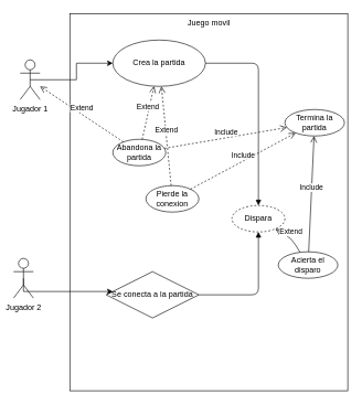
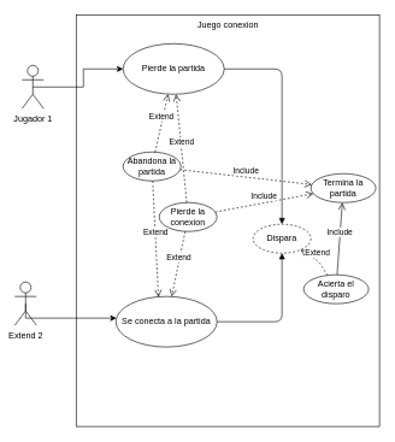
  <mxCell id="0" />
  <mxCell id="1" parent="0" />
- <mxCell id="2" value="Juego movil" style="html=1;verticalAlign=top;labelBackgroundColor=none;fillColor=none;" parent="1" vertex="1"><mxGeometry x="105" width="420" height="570" as="geometry" y="20" /></mxCell>
+ <mxCell id="2" value="Juego conexion" style="html=1;verticalAlign=top;labelBackgroundColor=none;fillColor=none;" parent="1" vertex="1"><mxGeometry x="105" width="420" height="570" as="geometry" y="20" /></mxCell>
  <mxCell id="3" style="edgeStyle=orthogonalEdgeStyle;rounded=0;orthogonalLoop=1;jettySize=auto;html=1;exitX=0.5;exitY=0.5;exitDx=0;exitDy=0;exitPerimeter=0;fontColor=none;" parent="1" source="4" target="7" edge="1"><mxGeometry relative="1" as="geometry" /></mxCell>
  <mxCell id="4" value="Jugador 1" style="shape=umlActor;verticalLabelPosition=bottom;verticalAlign=top;html=1;labelBackgroundColor=none;fillColor=none;fontColor=none;" parent="1" vertex="1"><mxGeometry x="30" y="90" width="30" height="60" as="geometry" /></mxCell>
  <mxCell id="5" style="edgeStyle=orthogonalEdgeStyle;rounded=0;orthogonalLoop=1;jettySize=auto;html=1;exitX=0.5;exitY=0.5;exitDx=0;exitDy=0;exitPerimeter=0;fontColor=none;" parent="1" source="6" target="8" edge="1"><mxGeometry relative="1" as="geometry"><Array as="points"><mxPoint x="35" y="440" /></Array></mxGeometry></mxCell>
- <mxCell id="6" value="Jugador 2" style="shape=umlActor;verticalLabelPosition=bottom;verticalAlign=top;html=1;labelBackgroundColor=none;fillColor=none;fontColor=none;" parent="1" vertex="1"><mxGeometry x="20" y="390" width="30" height="60" as="geometry" /></mxCell>
- <mxCell id="7" value="Crea la partida" style="ellipse;whiteSpace=wrap;html=1;labelBackgroundColor=none;fillColor=none;fontColor=none;" parent="1" vertex="1"><mxGeometry x="170" y="60" width="140" height="70" as="geometry" /></mxCell>
- <mxCell id="8" value="Se conecta a la partida" style="rhombus;whiteSpace=wrap;html=1;labelBackgroundColor=none;fillColor=none;fontColor=none;" parent="1" vertex="1"><mxGeometry x="160" y="410" width="140" height="70" as="geometry" /></mxCell>
- <mxCell id="9" value="Termina la partida" style="ellipse;whiteSpace=wrap;html=1;labelBackgroundColor=none;fillColor=none;fontColor=none;" parent="1" vertex="1"><mxGeometry x="430" y="165" width="90" height="40" as="geometry" /></mxCell>
+ <mxCell id="6" value="Extend 2" style="shape=umlActor;verticalLabelPosition=bottom;verticalAlign=top;html=1;labelBackgroundColor=none;fillColor=none;fontColor=none;" parent="1" vertex="1"><mxGeometry x="20" y="390" width="30" height="60" as="geometry" /></mxCell>
+ <mxCell id="7" value="Pierde la partida" style="ellipse;whiteSpace=wrap;html=1;labelBackgroundColor=none;fillColor=none;fontColor=none;" parent="1" vertex="1"><mxGeometry x="170" y="60" width="140" height="70" as="geometry" /></mxCell>
+ <mxCell id="8" value="Se conecta a la partida" style="ellipse;whiteSpace=wrap;html=1;labelBackgroundColor=none;fillColor=none;fontColor=none;" parent="1" vertex="1"><mxGeometry x="160" y="410" width="140" height="70" as="geometry" /></mxCell>
+ <mxCell id="9" value="Termina la partida" style="ellipse;whiteSpace=wrap;html=1;labelBackgroundColor=none;fillColor=none;fontColor=none;" parent="1" vertex="1"><mxGeometry x="430" y="240" width="90" height="40" as="geometry" /></mxCell>
  <mxCell id="10" value="Abandona la partida" style="ellipse;whiteSpace=wrap;html=1;labelBackgroundColor=none;fillColor=none;fontColor=none;" parent="1" vertex="1"><mxGeometry x="170" y="210" width="80" height="40" as="geometry" /></mxCell>
  <mxCell id="11" value="Acierta el disparo" style="ellipse;whiteSpace=wrap;html=1;labelBackgroundColor=none;fillColor=none;fontColor=none;" parent="1" vertex="1"><mxGeometry x="420" y="380" width="90" height="40" as="geometry" /></mxCell>
- <mxCell id="12" value="Extend" style="html=1;verticalAlign=bottom;endArrow=open;dashed=1;endSize=8;" parent="1" source="10" target="4" edge="1"><mxGeometry relative="1" as="geometry"><mxPoint x="299.995" y="389.998" as="sourcePoint" /><mxPoint x="202.365" y="275.226" as="targetPoint" /></mxGeometry></mxCell>
+ <mxCell id="12" value="Extend" style="html=1;verticalAlign=bottom;endArrow=open;dashed=1;endSize=8;entryX=0.421;entryY=0.014;entryDx=0;entryDy=0;entryPerimeter=0;" parent="1" source="10" target="8" edge="1"><mxGeometry relative="1" as="geometry"><mxPoint x="299.995" y="389.998" as="sourcePoint" /><mxPoint x="202.365" y="275.226" as="targetPoint" /></mxGeometry></mxCell>
  <mxCell id="13" value="Extend" style="html=1;verticalAlign=bottom;endArrow=open;dashed=1;endSize=8;" parent="1" source="10" target="7" edge="1"><mxGeometry relative="1" as="geometry"><mxPoint x="221.142" y="299.992" as="sourcePoint" /><mxPoint x="228.94" y="420.98" as="targetPoint" /></mxGeometry></mxCell>
  <mxCell id="14" value="Pierde la conexion" style="ellipse;whiteSpace=wrap;html=1;labelBackgroundColor=none;fillColor=none;fontColor=none;" parent="1" vertex="1"><mxGeometry x="220" y="280" width="80" height="40" as="geometry" /></mxCell>
  <mxCell id="15" value="Dispara" style="ellipse;whiteSpace=wrap;html=1;labelBackgroundColor=none;fillColor=none;fontColor=none;dashed=1;" parent="1" vertex="1"><mxGeometry x="350" y="310" width="80" height="40" as="geometry" /></mxCell>
+ <mxCell id="16" value="Extend" style="html=1;verticalAlign=bottom;endArrow=open;dashed=1;endSize=8;" parent="1" source="14" target="8" edge="1"><mxGeometry relative="1" as="geometry"><mxPoint x="220.889" y="259.995" as="sourcePoint" /><mxPoint x="229" y="430" as="targetPoint" /></mxGeometry></mxCell>
  <mxCell id="17" value="Extend" style="html=1;verticalAlign=bottom;endArrow=open;dashed=1;endSize=8;" parent="1" source="14" target="7" edge="1"><mxGeometry relative="1" as="geometry"><mxPoint x="224.374" y="220.12" as="sourcePoint" /><mxPoint x="242.27" y="139.786" as="targetPoint" /></mxGeometry></mxCell>
- <mxCell id="18" value="Extend" style="html=1;verticalAlign=bottom;endArrow=open;dashed=0;endSize=8;" parent="1" source="11" target="15" edge="1"><mxGeometry relative="1" as="geometry"><mxPoint x="377.113" y="356.403" as="sourcePoint" /><mxPoint x="279.975" y="426.268" as="targetPoint" /><Array as="points"><mxPoint x="440" y="360" /></Array></mxGeometry></mxCell>
+ <mxCell id="18" value="Extend" style="html=1;verticalAlign=bottom;endArrow=open;dashed=1;endSize=8;" parent="1" source="11" target="15" edge="1"><mxGeometry relative="1" as="geometry"><mxPoint x="377.113" y="356.403" as="sourcePoint" /><mxPoint x="279.975" y="426.268" as="targetPoint" /><Array as="points"><mxPoint x="440" y="360" /></Array></mxGeometry></mxCell>
  <mxCell id="19" value="" style="endArrow=block;endFill=1;html=1;edgeStyle=orthogonalEdgeStyle;align=left;verticalAlign=top;fontColor=none;" parent="1" source="7" target="15" edge="1"><mxGeometry x="-1" relative="1" as="geometry"><mxPoint x="240" y="430" as="sourcePoint" /><mxPoint x="400" y="430" as="targetPoint" /></mxGeometry></mxCell>
  <mxCell id="20" value="" style="endArrow=block;endFill=1;html=1;edgeStyle=orthogonalEdgeStyle;align=left;verticalAlign=top;fontColor=none;" parent="1" source="8" target="15" edge="1"><mxGeometry x="-1" relative="1" as="geometry"><mxPoint x="320" y="105" as="sourcePoint" /><mxPoint x="400" y="320" as="targetPoint" /></mxGeometry></mxCell>
  <mxCell id="21" value="Include" style="html=1;verticalAlign=bottom;endArrow=open;dashed=0;endSize=8;" parent="1" source="11" target="9" edge="1"><mxGeometry relative="1" as="geometry"><mxPoint x="291.984" y="329.594" as="sourcePoint" /><mxPoint x="254.182" y="420.726" as="targetPoint" /></mxGeometry></mxCell>
  <mxCell id="22" value="Include" style="html=1;verticalAlign=bottom;endArrow=open;dashed=1;endSize=8;" parent="1" source="10" target="9" edge="1"><mxGeometry relative="1" as="geometry"><mxPoint x="476.333" y="390.009" as="sourcePoint" /><mxPoint x="483.572" y="289.99" as="targetPoint" /></mxGeometry></mxCell>
  <mxCell id="23" value="Include" style="html=1;verticalAlign=bottom;endArrow=open;dashed=1;endSize=8;" parent="1" source="14" target="9" edge="1"><mxGeometry relative="1" as="geometry"><mxPoint x="486.333" y="400.009" as="sourcePoint" /><mxPoint x="493.572" y="299.99" as="targetPoint" /></mxGeometry></mxCell>
